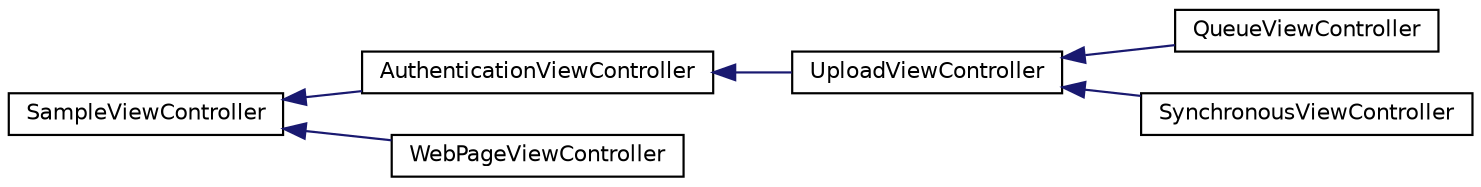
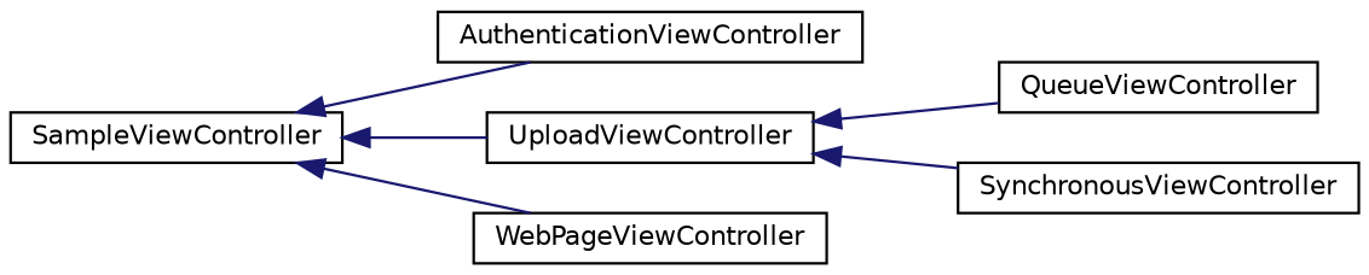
  digraph {
    rankdir=LR
    node [color=black fillcolor=white fontname=Helvetica fontsize=10 shape=record style=filled]
    edge [color=midnightblue dir=back fontname=Helvetica fontsize=10 labelfontname=Helvetica labelfontsize=10 style=solid]
    n1 [height=0.2 label=SampleViewController width=0.4]
    n2 [height=0.2 label=AuthenticationViewController width=0.4]
    n3 [height=0.2 label=UploadViewController width=0.4]
    n4 [height=0.2 label=WebPageViewController width=0.4]
    n5 [height=0.2 label=QueueViewController width=0.4]
    n6 [height=0.2 label=SynchronousViewController width=0.4]
    n1 -> n2
-   n2 -> n3
+   n1 -> n3
    n1 -> n4
    n3 -> n5
    n3 -> n6
  }
